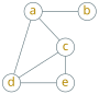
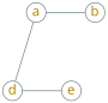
  digraph {
    nodesep=0.8
    rankdir=TB
    ranksep=0.4
    node [color="#586e75" fixedsize=true fontcolor="#b58900" fontname=LXGWWenKai fontsize=20 shape=circle]
    edge [arrowhead=none arrowsize=0.6 color="#586e75" fontcolor="#268bd2" fontname=LXGWWenKai fontsize=16]
    a [width=0.4]
    b [width=0.4]
    d [width=0.4]
    e [width=0.4]
-   c [width=0.4]
    subgraph sub_1 {
      rank=same
      a
      b
    }
    subgraph sub_2 {
      rank=same
      d
      e
    }
    a -> b
    a -> d
-   a -> c
    d -> e
-   c -> d
-   c -> e
  }
